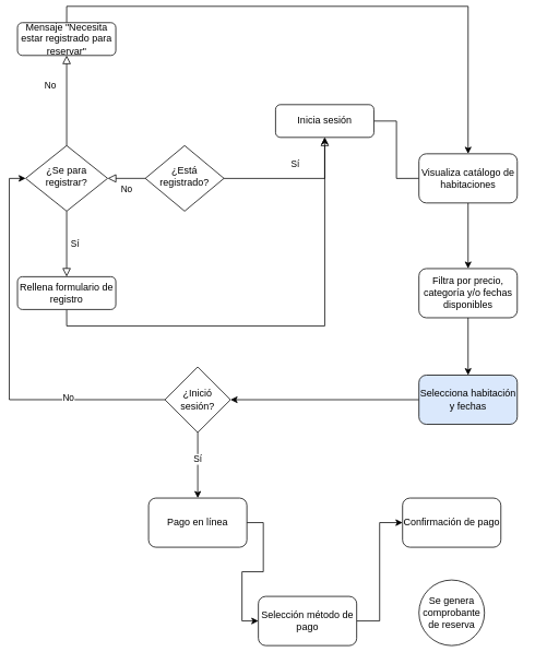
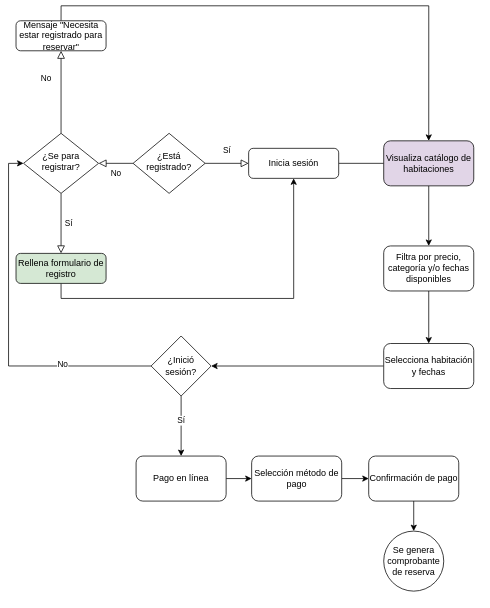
  <mxCell id="0" />
  <mxCell id="1" parent="0" />
  <mxCell id="2" value="No&lt;div&gt;&lt;br&gt;&lt;/div&gt;" style="rounded=0;html=1;jettySize=auto;orthogonalLoop=1;fontSize=11;endArrow=block;endFill=0;endSize=8;strokeWidth=1;shadow=0;labelBackgroundColor=none;edgeStyle=orthogonalEdgeStyle;" parent="1" source="4" target="9" edge="1"><mxGeometry y="20" relative="1" as="geometry"><mxPoint as="offset" /></mxGeometry></mxCell>
  <mxCell id="3" value="Sí&lt;div&gt;&lt;br&gt;&lt;/div&gt;" style="edgeStyle=orthogonalEdgeStyle;rounded=0;html=1;jettySize=auto;orthogonalLoop=1;fontSize=11;endArrow=block;endFill=0;endSize=8;strokeWidth=1;shadow=0;labelBackgroundColor=none;" parent="1" source="4" target="6" edge="1"><mxGeometry y="10" relative="1" as="geometry"><mxPoint as="offset" /></mxGeometry></mxCell>
  <mxCell id="4" value="¿Está registrado?" style="rhombus;whiteSpace=wrap;html=1;shadow=0;fontFamily=Helvetica;fontSize=12;align=center;strokeWidth=1;spacing=6;spacingTop=-4;" parent="1" vertex="1"><mxGeometry x="176.86" y="170.05" width="96" height="80" as="geometry" /></mxCell>
  <mxCell id="5" value="" style="edgeStyle=orthogonalEdgeStyle;rounded=0;orthogonalLoop=1;jettySize=auto;html=1;entryX=0;entryY=0.5;entryDx=0;entryDy=0;endArrow=none;" edge="1" parent="1" source="6" target="15"><mxGeometry relative="1" as="geometry"><mxPoint x="490.86" y="210.05" as="targetPoint" /></mxGeometry></mxCell>
- <mxCell id="6" value="Inicia sesión" style="rounded=1;whiteSpace=wrap;html=1;fontSize=12;glass=0;strokeWidth=1;shadow=0;" parent="1" vertex="1"><mxGeometry x="335.86" y="120.05" width="120" height="40" as="geometry" /></mxCell>
+ <mxCell id="6" value="Inicia sesión" style="rounded=1;whiteSpace=wrap;html=1;fontSize=12;glass=0;strokeWidth=1;shadow=0;" parent="1" vertex="1"><mxGeometry x="330.86" y="190.05" width="120" height="40" as="geometry" /></mxCell>
  <mxCell id="7" value="No" style="rounded=0;html=1;jettySize=auto;orthogonalLoop=1;fontSize=11;endArrow=block;endFill=0;endSize=8;strokeWidth=1;shadow=0;labelBackgroundColor=none;edgeStyle=orthogonalEdgeStyle;" parent="1" source="9" target="11" edge="1"><mxGeometry x="0.333" y="20" relative="1" as="geometry"><mxPoint as="offset" /></mxGeometry></mxCell>
  <mxCell id="8" value="Sí" style="edgeStyle=orthogonalEdgeStyle;rounded=0;html=1;jettySize=auto;orthogonalLoop=1;fontSize=11;endArrow=block;endFill=0;endSize=8;strokeWidth=1;shadow=0;labelBackgroundColor=none;" parent="1" source="9" target="13" edge="1"><mxGeometry y="10" relative="1" as="geometry"><mxPoint as="offset" /></mxGeometry></mxCell>
  <mxCell id="9" value="¿Se para registrar?" style="rhombus;whiteSpace=wrap;html=1;shadow=0;fontFamily=Helvetica;fontSize=12;align=center;strokeWidth=1;spacing=6;spacingTop=-4;" parent="1" vertex="1"><mxGeometry x="30.86" y="170.05" width="100" height="80" as="geometry" /></mxCell>
  <mxCell id="10" style="edgeStyle=orthogonalEdgeStyle;rounded=0;orthogonalLoop=1;jettySize=auto;html=1;exitX=0.5;exitY=0;exitDx=0;exitDy=0;entryX=0.5;entryY=0;entryDx=0;entryDy=0;" edge="1" parent="1" source="11" target="15"><mxGeometry relative="1" as="geometry"><mxPoint x="550.951" y="180.05" as="targetPoint" /></mxGeometry></mxCell>
  <mxCell id="11" value="Mensaje &quot;Necesita estar registrado para reservar&quot;" style="rounded=1;whiteSpace=wrap;html=1;fontSize=12;glass=0;strokeWidth=1;shadow=0;" parent="1" vertex="1"><mxGeometry x="20.86" y="20.05" width="120" height="40" as="geometry" /></mxCell>
  <mxCell id="12" style="edgeStyle=orthogonalEdgeStyle;rounded=0;orthogonalLoop=1;jettySize=auto;html=1;exitX=0.5;exitY=1;exitDx=0;exitDy=0;entryX=0.5;entryY=1;entryDx=0;entryDy=0;" edge="1" parent="1" source="13" target="6"><mxGeometry relative="1" as="geometry" /></mxCell>
- <mxCell id="13" value="Rellena formulario de registro" style="rounded=1;whiteSpace=wrap;html=1;fontSize=12;glass=0;strokeWidth=1;shadow=0;" parent="1" vertex="1"><mxGeometry x="20.86" y="330.05" width="120" height="40" as="geometry" /></mxCell>
+ <mxCell id="13" value="Rellena formulario de registro" style="rounded=1;whiteSpace=wrap;html=1;fontSize=12;glass=0;strokeWidth=1;shadow=0;fillColor=#d5e8d4;" parent="1" vertex="1"><mxGeometry x="20.86" y="330.05" width="120" height="40" as="geometry" /></mxCell>
  <mxCell id="14" value="" style="edgeStyle=orthogonalEdgeStyle;rounded=0;orthogonalLoop=1;jettySize=auto;html=1;exitX=0.5;exitY=1;exitDx=0;exitDy=0;entryX=0.5;entryY=0;entryDx=0;entryDy=0;" edge="1" parent="1" source="15" target="17"><mxGeometry relative="1" as="geometry"><mxPoint x="459.95" y="250.14" as="sourcePoint" /><mxPoint x="459.95" y="320.14" as="targetPoint" /></mxGeometry></mxCell>
- <mxCell id="15" value="Visualiza catálogo de habitaciones" style="rounded=1;whiteSpace=wrap;html=1;glass=0;strokeWidth=1;shadow=0;" vertex="1" parent="1"><mxGeometry x="510.86" y="180.05" width="120" height="60" as="geometry" /></mxCell>
+ <mxCell id="15" value="Visualiza catálogo de habitaciones" style="rounded=1;whiteSpace=wrap;html=1;glass=0;strokeWidth=1;shadow=0;fillColor=#e1d5e7;" vertex="1" parent="1"><mxGeometry x="510.86" y="180.05" width="120" height="60" as="geometry" /></mxCell>
  <mxCell id="16" value="" style="edgeStyle=orthogonalEdgeStyle;rounded=0;orthogonalLoop=1;jettySize=auto;html=1;exitX=0.5;exitY=1;exitDx=0;exitDy=0;entryX=0.5;entryY=0;entryDx=0;entryDy=0;" edge="1" parent="1" source="17" target="20"><mxGeometry relative="1" as="geometry"><mxPoint x="460.86" y="370.05" as="sourcePoint" /><mxPoint x="460.86" y="440.05" as="targetPoint" /></mxGeometry></mxCell>
  <mxCell id="17" value="Filtra por precio, categoría y/o fechas disponibles" style="whiteSpace=wrap;html=1;rounded=1;glass=0;strokeWidth=1;shadow=0;" vertex="1" parent="1"><mxGeometry x="510.86" y="320.14" width="120" height="60" as="geometry" /></mxCell>
  <mxCell id="18" value="" style="edgeStyle=orthogonalEdgeStyle;rounded=0;orthogonalLoop=1;jettySize=auto;html=1;exitX=0;exitY=0.5;exitDx=0;exitDy=0;entryX=1;entryY=0.5;entryDx=0;entryDy=0;" edge="1" parent="1" source="20" target="27"><mxGeometry relative="1" as="geometry"><mxPoint x="460.86" y="500.05" as="sourcePoint" /><mxPoint x="570.86" y="560.14" as="targetPoint" /></mxGeometry></mxCell>
  <mxCell id="19" style="edgeStyle=orthogonalEdgeStyle;rounded=0;orthogonalLoop=1;jettySize=auto;html=1;exitX=0.5;exitY=1;exitDx=0;exitDy=0;" edge="1" parent="1" source="20"><mxGeometry relative="1" as="geometry"><mxPoint x="571.331" y="510.199" as="targetPoint" /></mxGeometry></mxCell>
- <mxCell id="20" value="Selecciona habitación y fechas" style="whiteSpace=wrap;html=1;rounded=1;glass=0;strokeWidth=1;shadow=0;fillColor=#dae8fc;" vertex="1" parent="1"><mxGeometry x="510.86" y="450.14" width="120" height="60" as="geometry" /></mxCell>
+ <mxCell id="20" value="Selecciona habitación y fechas" style="whiteSpace=wrap;html=1;rounded=1;glass=0;strokeWidth=1;shadow=0;" vertex="1" parent="1"><mxGeometry x="510.86" y="450.14" width="120" height="60" as="geometry" /></mxCell>
  <mxCell id="21" style="edgeStyle=orthogonalEdgeStyle;rounded=0;orthogonalLoop=1;jettySize=auto;html=1;exitX=1;exitY=0.5;exitDx=0;exitDy=0;entryX=0;entryY=0.5;entryDx=0;entryDy=0;" edge="1" parent="1" source="22" target="29"><mxGeometry relative="1" as="geometry"><mxPoint x="360.86" y="630.199" as="targetPoint" /></mxGeometry></mxCell>
  <mxCell id="22" value="Pago en línea" style="rounded=1;whiteSpace=wrap;html=1;" vertex="1" parent="1"><mxGeometry x="180.86" y="600.14" width="120" height="60" as="geometry" /></mxCell>
  <mxCell id="23" style="edgeStyle=orthogonalEdgeStyle;rounded=0;orthogonalLoop=1;jettySize=auto;html=1;exitX=0;exitY=0.5;exitDx=0;exitDy=0;entryX=0;entryY=0.5;entryDx=0;entryDy=0;" edge="1" parent="1" source="27" target="9"><mxGeometry relative="1" as="geometry" /></mxCell>
  <mxCell id="24" value="No&lt;div&gt;&lt;br&gt;&lt;/div&gt;" style="edgeLabel;html=1;align=center;verticalAlign=middle;resizable=0;points=[];" vertex="1" connectable="0" parent="23"><mxGeometry x="-0.509" y="4" relative="1" as="geometry"><mxPoint as="offset" /></mxGeometry></mxCell>
  <mxCell id="25" style="edgeStyle=orthogonalEdgeStyle;rounded=0;orthogonalLoop=1;jettySize=auto;html=1;exitX=0.5;exitY=1;exitDx=0;exitDy=0;entryX=0.5;entryY=0;entryDx=0;entryDy=0;" edge="1" parent="1" source="27" target="22"><mxGeometry relative="1" as="geometry" /></mxCell>
  <mxCell id="26" value="Sí" style="edgeLabel;html=1;align=center;verticalAlign=middle;resizable=0;points=[];" vertex="1" connectable="0" parent="25"><mxGeometry x="-0.408" y="1" relative="1" as="geometry"><mxPoint x="-1" y="8" as="offset" /></mxGeometry></mxCell>
  <mxCell id="27" value="¿Inició sesión?" style="rhombus;whiteSpace=wrap;html=1;" vertex="1" parent="1"><mxGeometry x="200.86" y="440.14" width="80" height="80" as="geometry" /></mxCell>
  <mxCell id="28" style="edgeStyle=orthogonalEdgeStyle;rounded=0;orthogonalLoop=1;jettySize=auto;html=1;exitX=1;exitY=0.5;exitDx=0;exitDy=0;entryX=0;entryY=0.5;entryDx=0;entryDy=0;" edge="1" parent="1" source="29" target="31"><mxGeometry relative="1" as="geometry" /></mxCell>
- <mxCell id="29" value="Selección método de pago" style="rounded=1;whiteSpace=wrap;html=1;" vertex="1" parent="1"><mxGeometry x="314.86" y="720.14" width="120" height="60" as="geometry" /></mxCell>
+ <mxCell id="29" value="Selección método de pago" style="rounded=1;whiteSpace=wrap;html=1;" vertex="1" parent="1"><mxGeometry x="334.86" y="600.14" width="120" height="60" as="geometry" /></mxCell>
+ <mxCell id="30" style="edgeStyle=orthogonalEdgeStyle;rounded=0;orthogonalLoop=1;jettySize=auto;html=1;exitX=0.5;exitY=1;exitDx=0;exitDy=0;" edge="1" parent="1" source="31" target="32"><mxGeometry relative="1" as="geometry" /></mxCell>
  <mxCell id="31" value="Confirmación de pago" style="rounded=1;whiteSpace=wrap;html=1;" vertex="1" parent="1"><mxGeometry x="490.86" y="600.14" width="120" height="60" as="geometry" /></mxCell>
  <mxCell id="32" value="Se genera comprobante de reserva" style="ellipse;whiteSpace=wrap;html=1;aspect=fixed;" vertex="1" parent="1"><mxGeometry x="510.86" y="700.14" width="80" height="80" as="geometry" /></mxCell>
